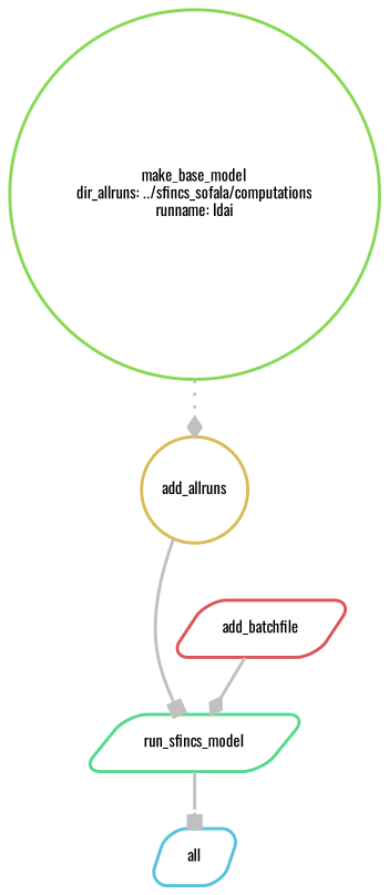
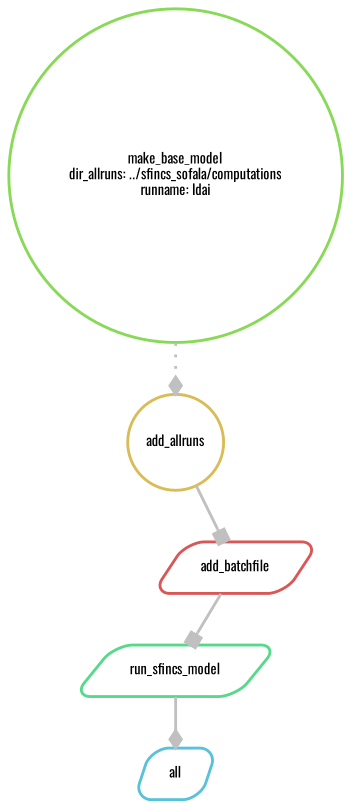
  digraph {
    bgcolor=white
    fontname=Oswald
    node [fontname=Oswald fontsize=10 penwidth=2 shape=parallelogram style=rounded]
    edge [arrowhead=diamond color=grey fontname=Oswald penwidth=2 style=bold]
    n1 [color="0.53 0.6 0.85" label=all]
    n2 [color="0.40 0.6 0.85" label=run_sfincs_model]
    n3 [color="0.00 0.6 0.85" label=add_batchfile]
    n4 [color="0.13 0.6 0.85" label=add_allruns shape=circle]
    n5 [color="0.27 0.6 0.85" label="make_base_model\ndir_allruns: ../sfincs_sofala/computations\nrunname: Idai" shape=circle]
-   n2 -> n1 [arrowhead=box]
-   n3 -> n2
-   n4 -> n2 [arrowhead=box]
+   n2 -> n1
+   n3 -> n2 [arrowhead=box]
+   n4 -> n3 [arrowhead=box]
    n5 -> n4 [style=dotted]
  }
